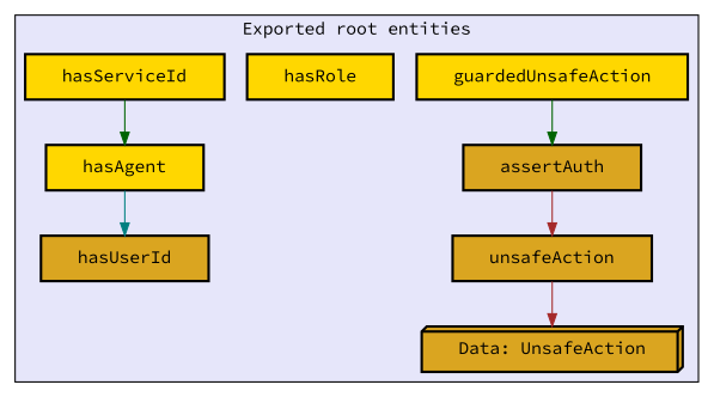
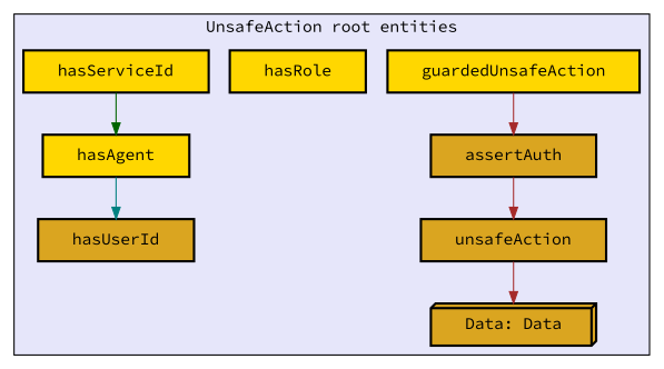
  digraph {
    fontname="Source Code Pro"
    node [fillcolor=goldenrod fontname="Source Code Pro" margin="0.4,0.1" shape=box style="filled,bold"]
    edge [color=brown fontname="Source Code Pro" penwidth=1]
-   n1 [label="Data: UnsafeAction" shape=box3d]
+   n1 [label="Data: Data" shape=box3d]
    n2 [label=assertAuth]
    n3 [fillcolor=gold label=guardedUnsafeAction]
    n4 [fillcolor=gold label=hasAgent]
    n5 [fillcolor=gold label=hasRole]
    n6 [fillcolor=gold label=hasServiceId]
    n7 [label=hasUserId]
    n8 [label=unsafeAction]
    subgraph cluster_1 {
      fillcolor=lavender
-     label="Exported root entities"
+     label="UnsafeAction root entities"
      style=filled
      n1
      n2
      n3
      n4
      n5
      n6
      n7
      n8
    }
    n2 -> n8
-   n3 -> n2 [color=darkgreen]
+   n3 -> n2
    n4 -> n7 [color=teal]
    n6 -> n4 [color=darkgreen]
    n8 -> n1
  }
